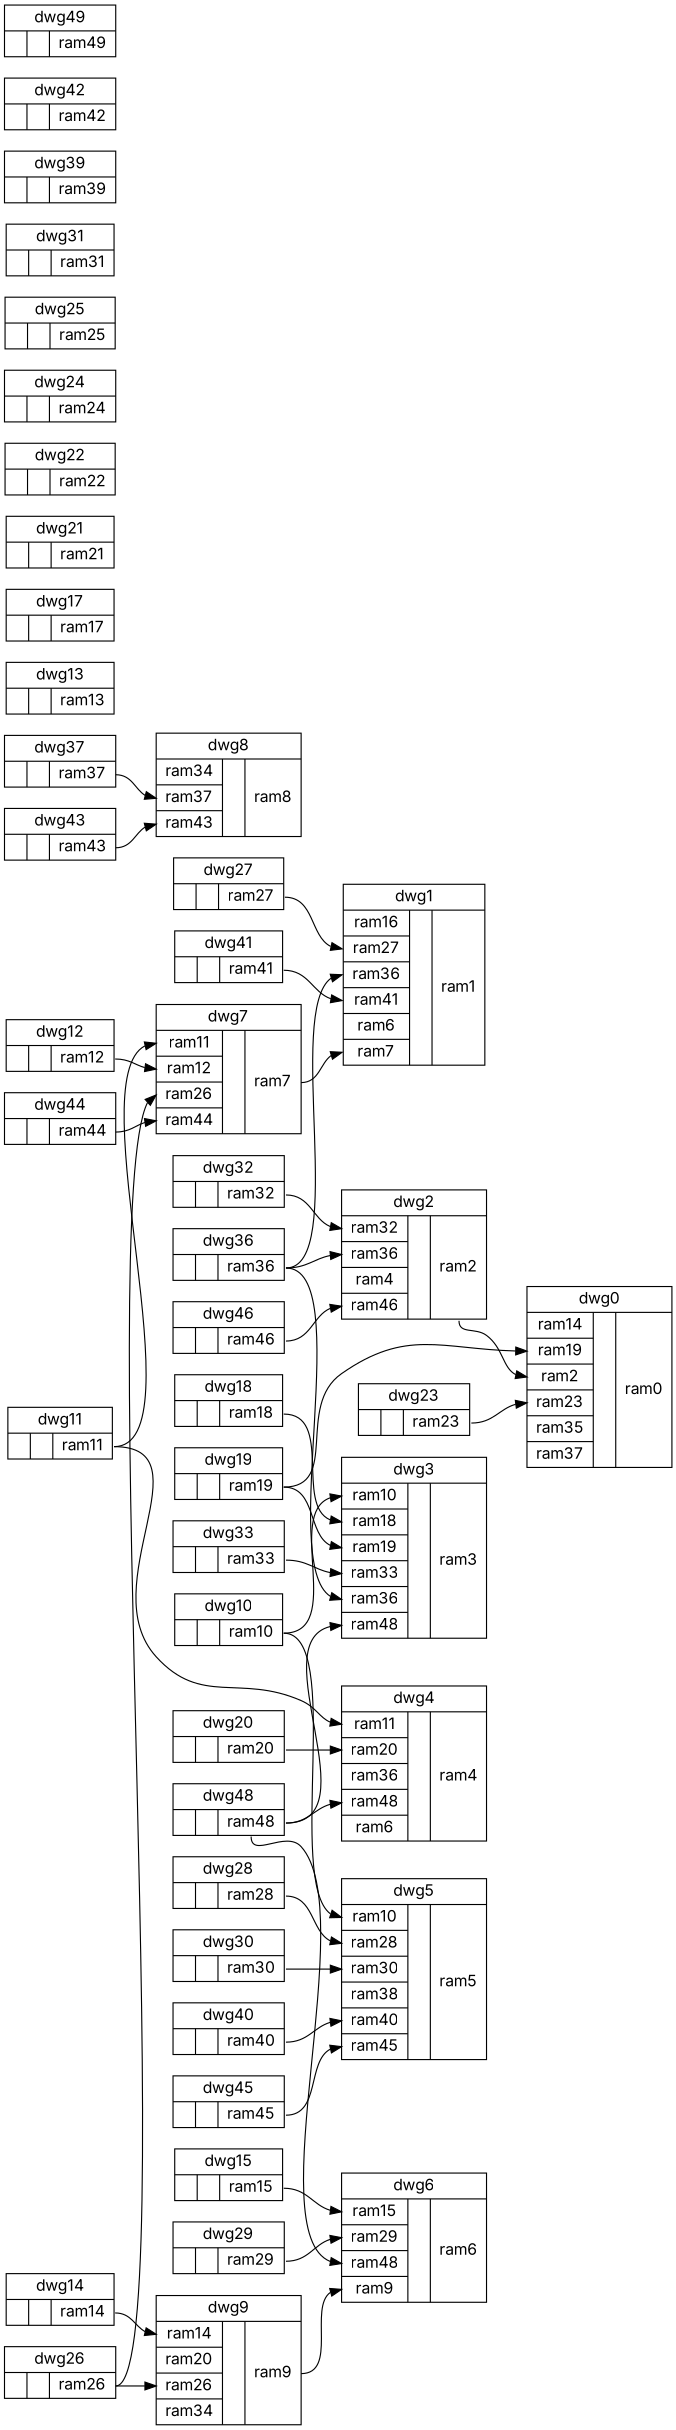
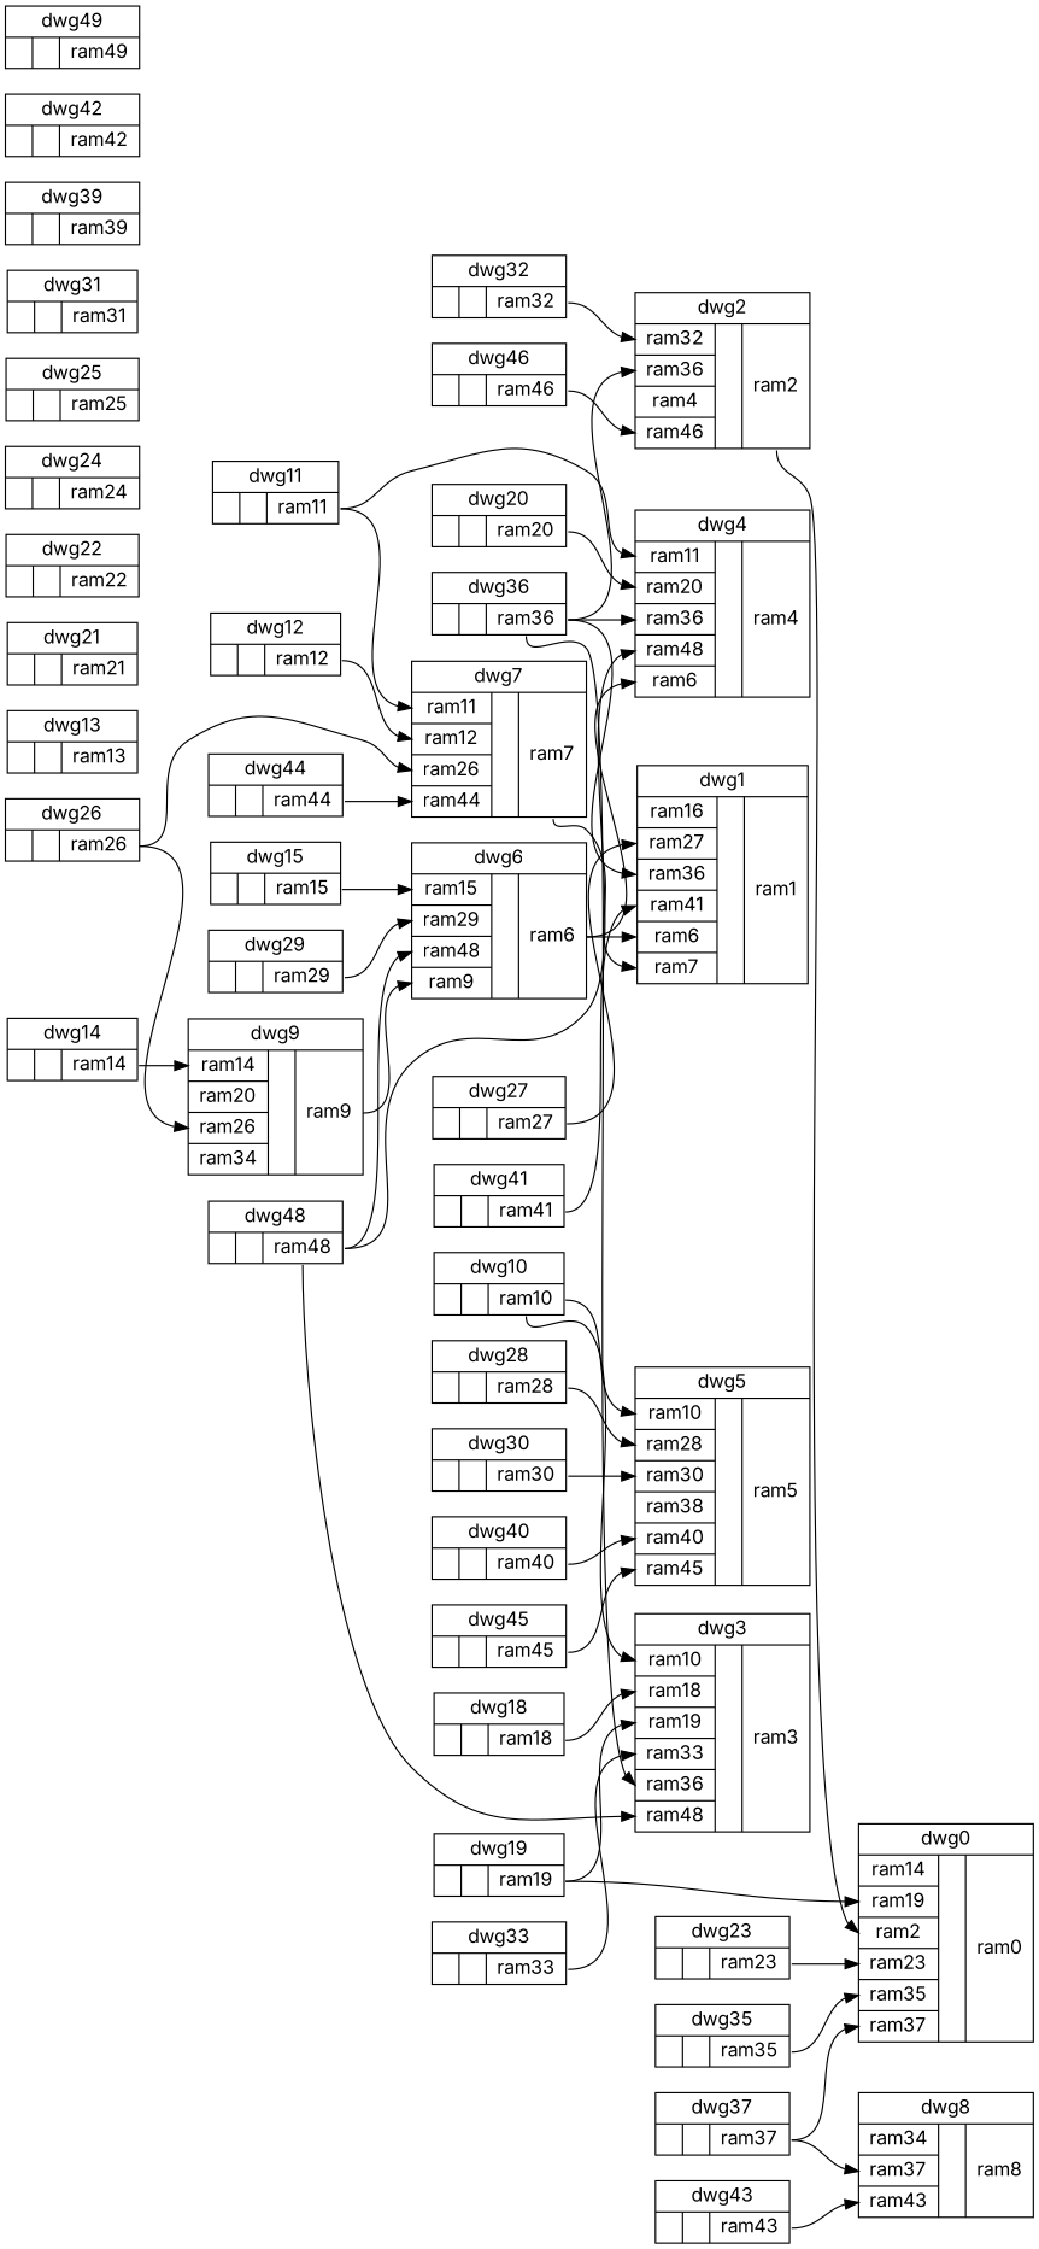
  digraph {
    fontname=Inter
    rankdir=LR
    node [fontname=Inter shape=record]
    edge [fontname=Inter headport=ram36 tailport=ram36]
    n1 [label="dwg0|{{<ram14>ram14|<ram19>ram19|<ram2>ram2|<ram23>ram23|<ram35>ram35|<ram37>ram37}||{<ram0>ram0}}"]
    n2 [label="dwg1|{{<ram16>ram16|<ram27>ram27|<ram36>ram36|<ram41>ram41|<ram6>ram6|<ram7>ram7}||{<ram1>ram1}}"]
    n3 [label="dwg2|{{<ram32>ram32|<ram36>ram36|<ram4>ram4|<ram46>ram46}||{<ram2>ram2}}"]
    n4 [label="dwg3|{{<ram10>ram10|<ram18>ram18|<ram19>ram19|<ram33>ram33|<ram36>ram36|<ram48>ram48}||{<ram3>ram3}}"]
    n5 [label="dwg4|{{<ram11>ram11|<ram20>ram20|<ram36>ram36|<ram48>ram48|<ram6>ram6}||{<ram4>ram4}}"]
    n6 [label="dwg5|{{<ram10>ram10|<ram28>ram28|<ram30>ram30|<ram38>ram38|<ram40>ram40|<ram45>ram45}||{<ram5>ram5}}"]
    n7 [label="dwg6|{{<ram15>ram15|<ram29>ram29|<ram48>ram48|<ram9>ram9}||{<ram6>ram6}}"]
    n8 [label="dwg7|{{<ram11>ram11|<ram12>ram12|<ram26>ram26|<ram44>ram44}||{<ram7>ram7}}"]
    n9 [label="dwg8|{{<ram34>ram34|<ram37>ram37|<ram43>ram43}||{<ram8>ram8}}"]
    n10 [label="dwg9|{{<ram14>ram14|<ram20>ram20|<ram26>ram26|<ram34>ram34}||{<ram9>ram9}}"]
    n11 [label="dwg10|{{}||{<ram10>ram10}}"]
    n12 [label="dwg11|{{}||{<ram11>ram11}}"]
    n13 [label="dwg12|{{}||{<ram12>ram12}}"]
    n14 [label="dwg13|{{}||{<ram13>ram13}}"]
    n15 [label="dwg14|{{}||{<ram14>ram14}}"]
    n16 [label="dwg15|{{}||{<ram15>ram15}}"]
-   n17 [label="dwg17|{{}||{<ram17>ram17}}"]
    n18 [label="dwg18|{{}||{<ram18>ram18}}"]
    n19 [label="dwg19|{{}||{<ram19>ram19}}"]
    n20 [label="dwg20|{{}||{<ram20>ram20}}"]
    n21 [label="dwg21|{{}||{<ram21>ram21}}"]
    n22 [label="dwg22|{{}||{<ram22>ram22}}"]
    n23 [label="dwg23|{{}||{<ram23>ram23}}"]
    n24 [label="dwg24|{{}||{<ram24>ram24}}"]
    n25 [label="dwg25|{{}||{<ram25>ram25}}"]
    n26 [label="dwg26|{{}||{<ram26>ram26}}"]
    n27 [label="dwg27|{{}||{<ram27>ram27}}"]
    n28 [label="dwg28|{{}||{<ram28>ram28}}"]
    n29 [label="dwg29|{{}||{<ram29>ram29}}"]
    n30 [label="dwg30|{{}||{<ram30>ram30}}"]
    n31 [label="dwg31|{{}||{<ram31>ram31}}"]
    n32 [label="dwg32|{{}||{<ram32>ram32}}"]
    n33 [label="dwg33|{{}||{<ram33>ram33}}"]
+   n34 [label="dwg35|{{}||{<ram35>ram35}}"]
    n35 [label="dwg36|{{}||{<ram36>ram36}}"]
    n36 [label="dwg37|{{}||{<ram37>ram37}}"]
    n37 [label="dwg39|{{}||{<ram39>ram39}}"]
    n38 [label="dwg40|{{}||{<ram40>ram40}}"]
    n39 [label="dwg41|{{}||{<ram41>ram41}}"]
    n40 [label="dwg42|{{}||{<ram42>ram42}}"]
    n41 [label="dwg43|{{}||{<ram43>ram43}}"]
    n42 [label="dwg44|{{}||{<ram44>ram44}}"]
    n43 [label="dwg45|{{}||{<ram45>ram45}}"]
    n44 [label="dwg46|{{}||{<ram46>ram46}}"]
    n45 [label="dwg48|{{}||{<ram48>ram48}}"]
    n46 [label="dwg49|{{}||{<ram49>ram49}}"]
    n3 -> n1 [headport=ram2 tailport=ram2]
+   n7 -> n2 [headport=ram6 tailport=ram6]
+   n7 -> n5 [headport=ram6 tailport=ram6]
    n8 -> n2 [headport=ram7 tailport=ram7]
    n10 -> n7 [headport=ram9 tailport=ram9]
    n11 -> n4 [headport=ram10 tailport=ram10]
    n11 -> n6 [headport=ram10 tailport=ram10]
    n12 -> n5 [headport=ram11 tailport=ram11]
    n12 -> n8 [headport=ram11 tailport=ram11]
    n13 -> n8 [headport=ram12 tailport=ram12]
    n15 -> n10 [headport=ram14 tailport=ram14]
    n16 -> n7 [headport=ram15 tailport=ram15]
    n18 -> n4 [headport=ram18 tailport=ram18]
    n19 -> n1 [headport=ram19 tailport=ram19]
    n19 -> n4 [headport=ram19 tailport=ram19]
    n20 -> n5 [headport=ram20 tailport=ram20]
    n23 -> n1 [headport=ram23 tailport=ram23]
    n26 -> n8 [headport=ram26 tailport=ram26]
    n26 -> n10 [headport=ram26 tailport=ram26]
    n27 -> n2 [headport=ram27 tailport=ram27]
    n28 -> n6 [headport=ram28 tailport=ram28]
    n29 -> n7 [headport=ram29 tailport=ram29]
    n30 -> n6 [headport=ram30 tailport=ram30]
    n32 -> n3 [headport=ram32 tailport=ram32]
    n33 -> n4 [headport=ram33 tailport=ram33]
+   n34 -> n1 [headport=ram35 tailport=ram35]
    n35 -> n2
    n35 -> n3
    n35 -> n4
+   n35 -> n5
+   n36 -> n1 [headport=ram37 tailport=ram37]
    n36 -> n9 [headport=ram37 tailport=ram37]
    n38 -> n6 [headport=ram40 tailport=ram40]
    n39 -> n2 [headport=ram41 tailport=ram41]
    n41 -> n9 [headport=ram43 tailport=ram43]
    n42 -> n8 [headport=ram44 tailport=ram44]
    n43 -> n6 [headport=ram45 tailport=ram45]
    n44 -> n3 [headport=ram46 tailport=ram46]
    n45 -> n4 [headport=ram48 tailport=ram48]
    n45 -> n5 [headport=ram48 tailport=ram48]
    n45 -> n7 [headport=ram48 tailport=ram48]
  }
